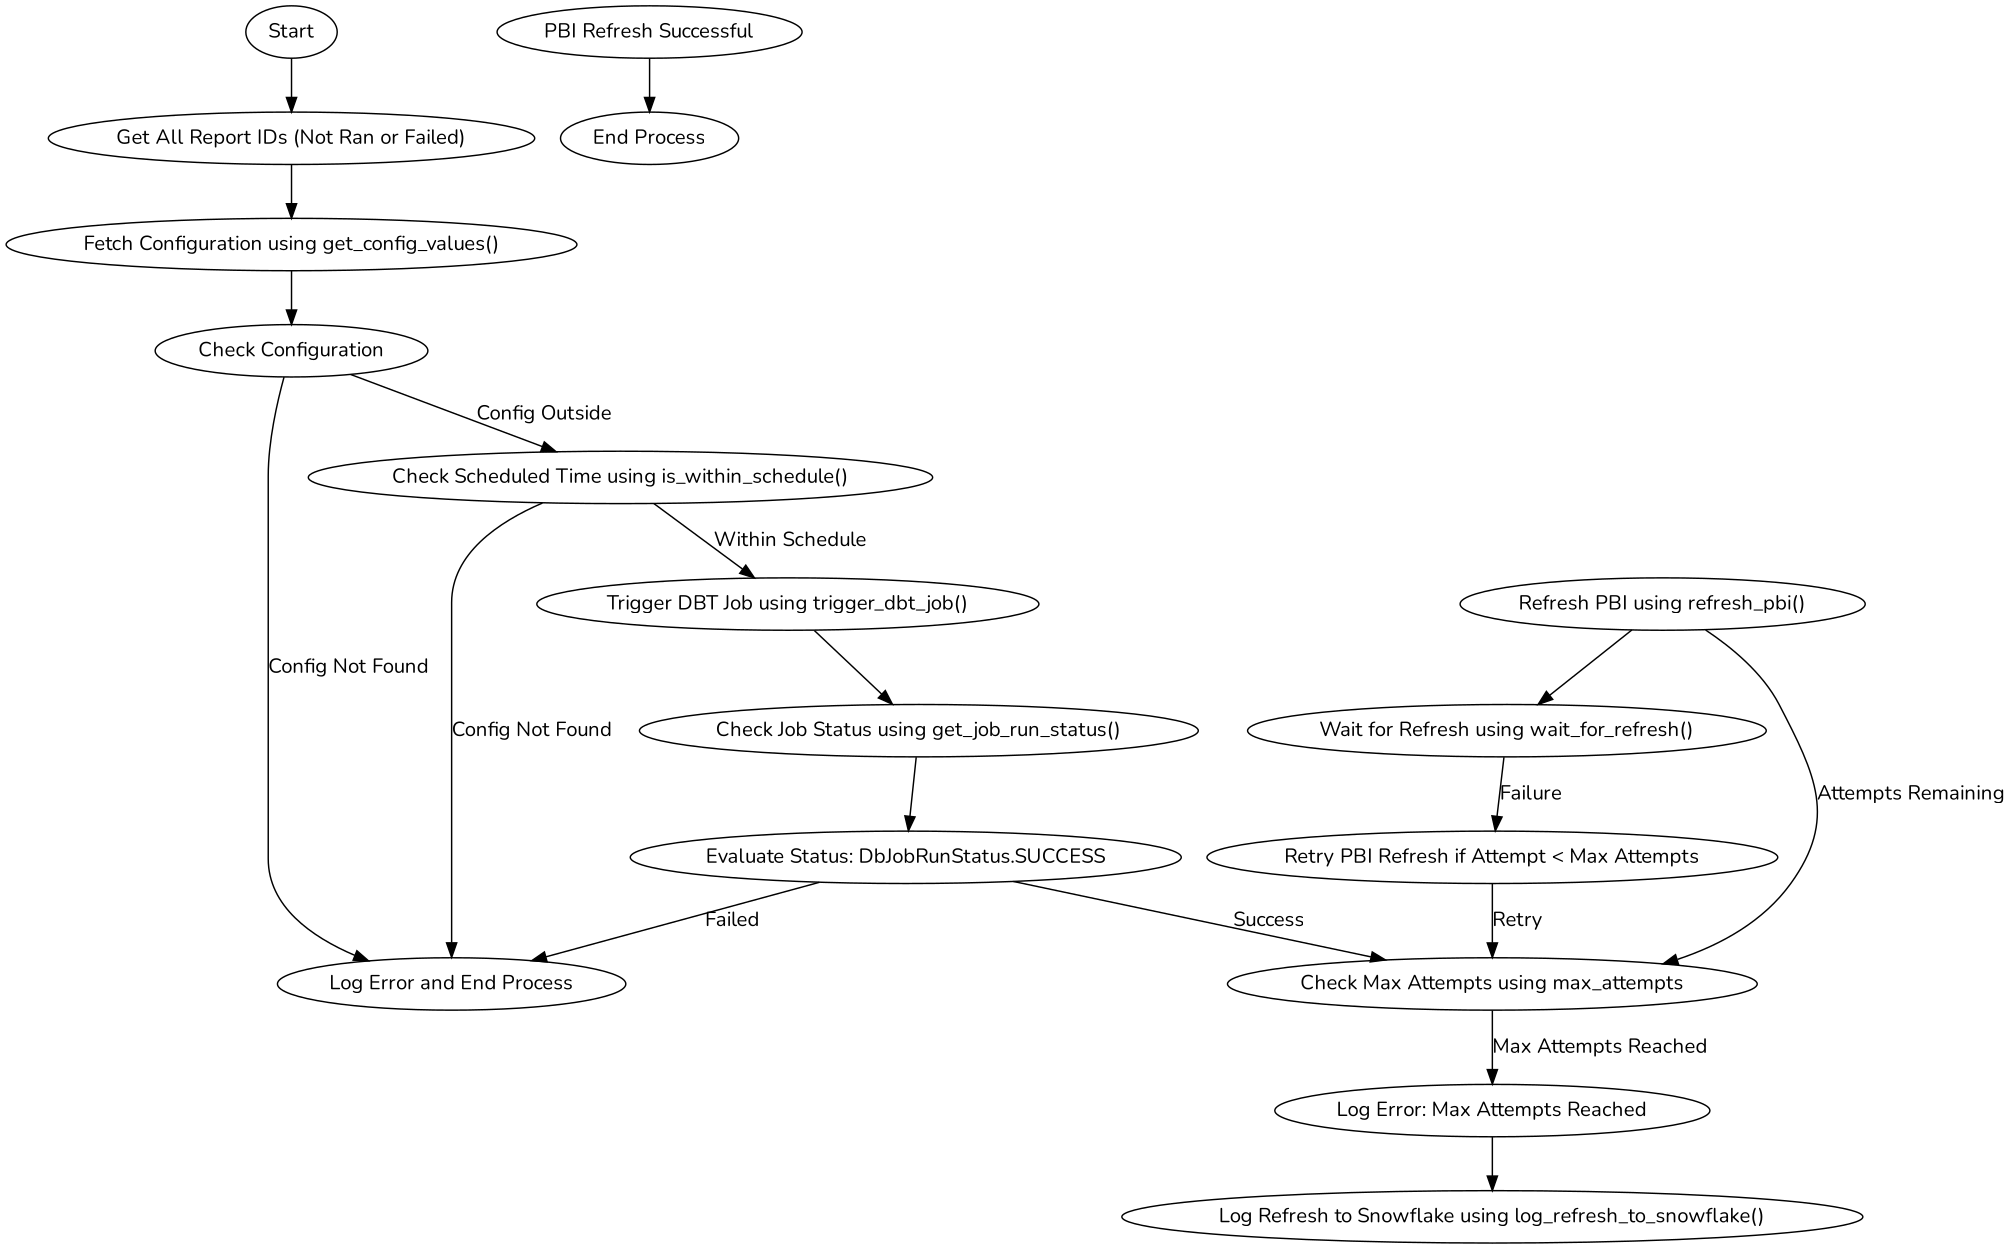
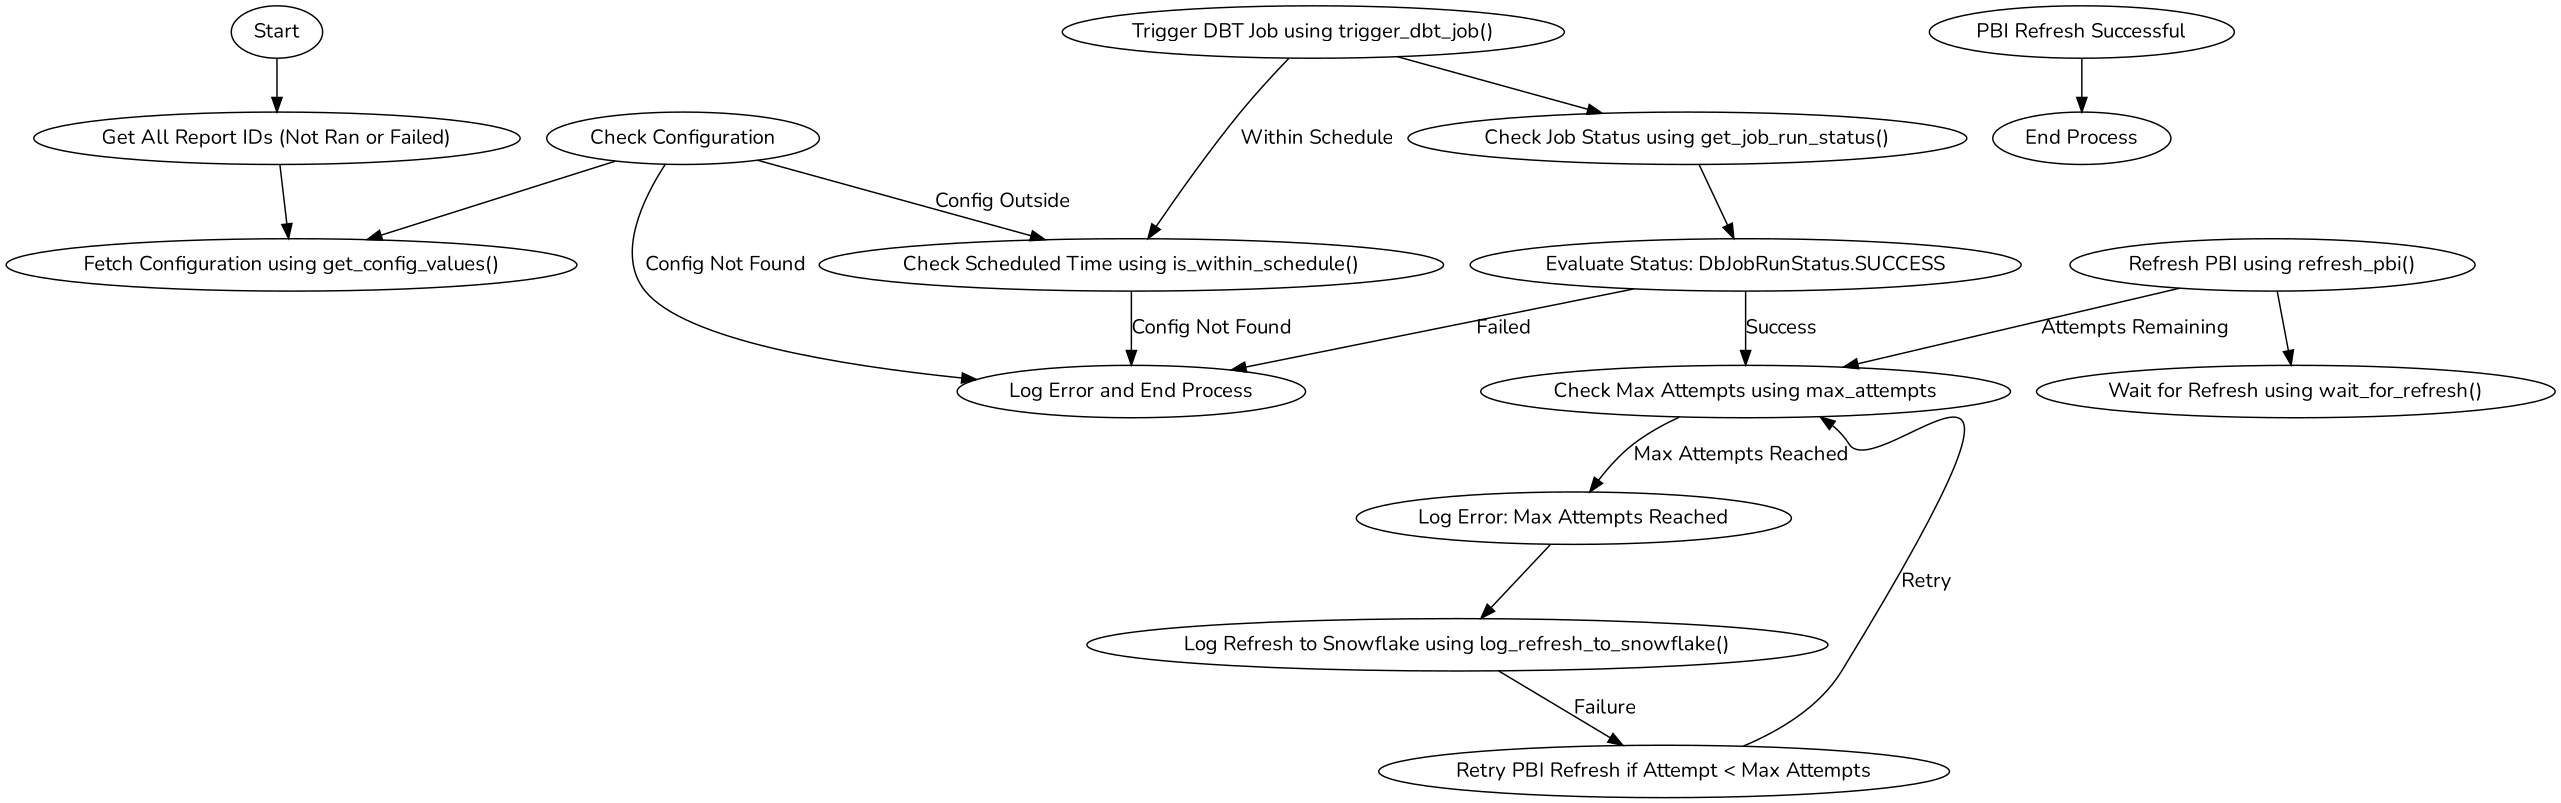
  digraph {
    fontname=Nunito
    node [fontname=Nunito]
    edge [fontname=Nunito]
    n1 [label=Start]
    n2 [label="Get All Report IDs (Not Ran or Failed)"]
    n3 [label="Fetch Configuration using get_config_values()"]
    n4 [label="Check Configuration"]
    n5 [label="Check Scheduled Time using is_within_schedule()"]
    n6 [label="Log Error and End Process"]
    n7 [label="Trigger DBT Job using trigger_dbt_job()"]
    n8 [label="Check Job Status using get_job_run_status()"]
    n9 [label="Evaluate Status: DbJobRunStatus.SUCCESS"]
    n10 [label="Check Max Attempts using max_attempts"]
    n11 [label="Log Error: Max Attempts Reached"]
    n12 [label="Log Refresh to Snowflake using log_refresh_to_snowflake()"]
    n13 [label="Refresh PBI using refresh_pbi()"]
    n14 [label="Wait for Refresh using wait_for_refresh()"]
    n15 [label="Retry PBI Refresh if Attempt < Max Attempts"]
    n16 [label="PBI Refresh Successful"]
    n17 [label="End Process"]
    n1 -> n2
    n2 -> n3
-   n3 -> n4
+   n4 -> n3
    n4 -> n5 [label="Config Outside"]
    n4 -> n6 [label="Config Not Found"]
    n5 -> n6 [label="Config Not Found"]
-   n5 -> n7 [label="Within Schedule"]
+   n7 -> n5 [label="Within Schedule"]
    n7 -> n8
    n8 -> n9
    n9 -> n6 [label=Failed]
    n9 -> n10 [label=Success]
    n10 -> n11 [label="Max Attempts Reached"]
    n11 -> n12
    n13 -> n10 [label="Attempts Remaining"]
    n13 -> n14
-   n14 -> n15 [label=Failure]
+   n12 -> n15 [label=Failure]
    n15 -> n10 [label=Retry]
    n16 -> n17
  }
